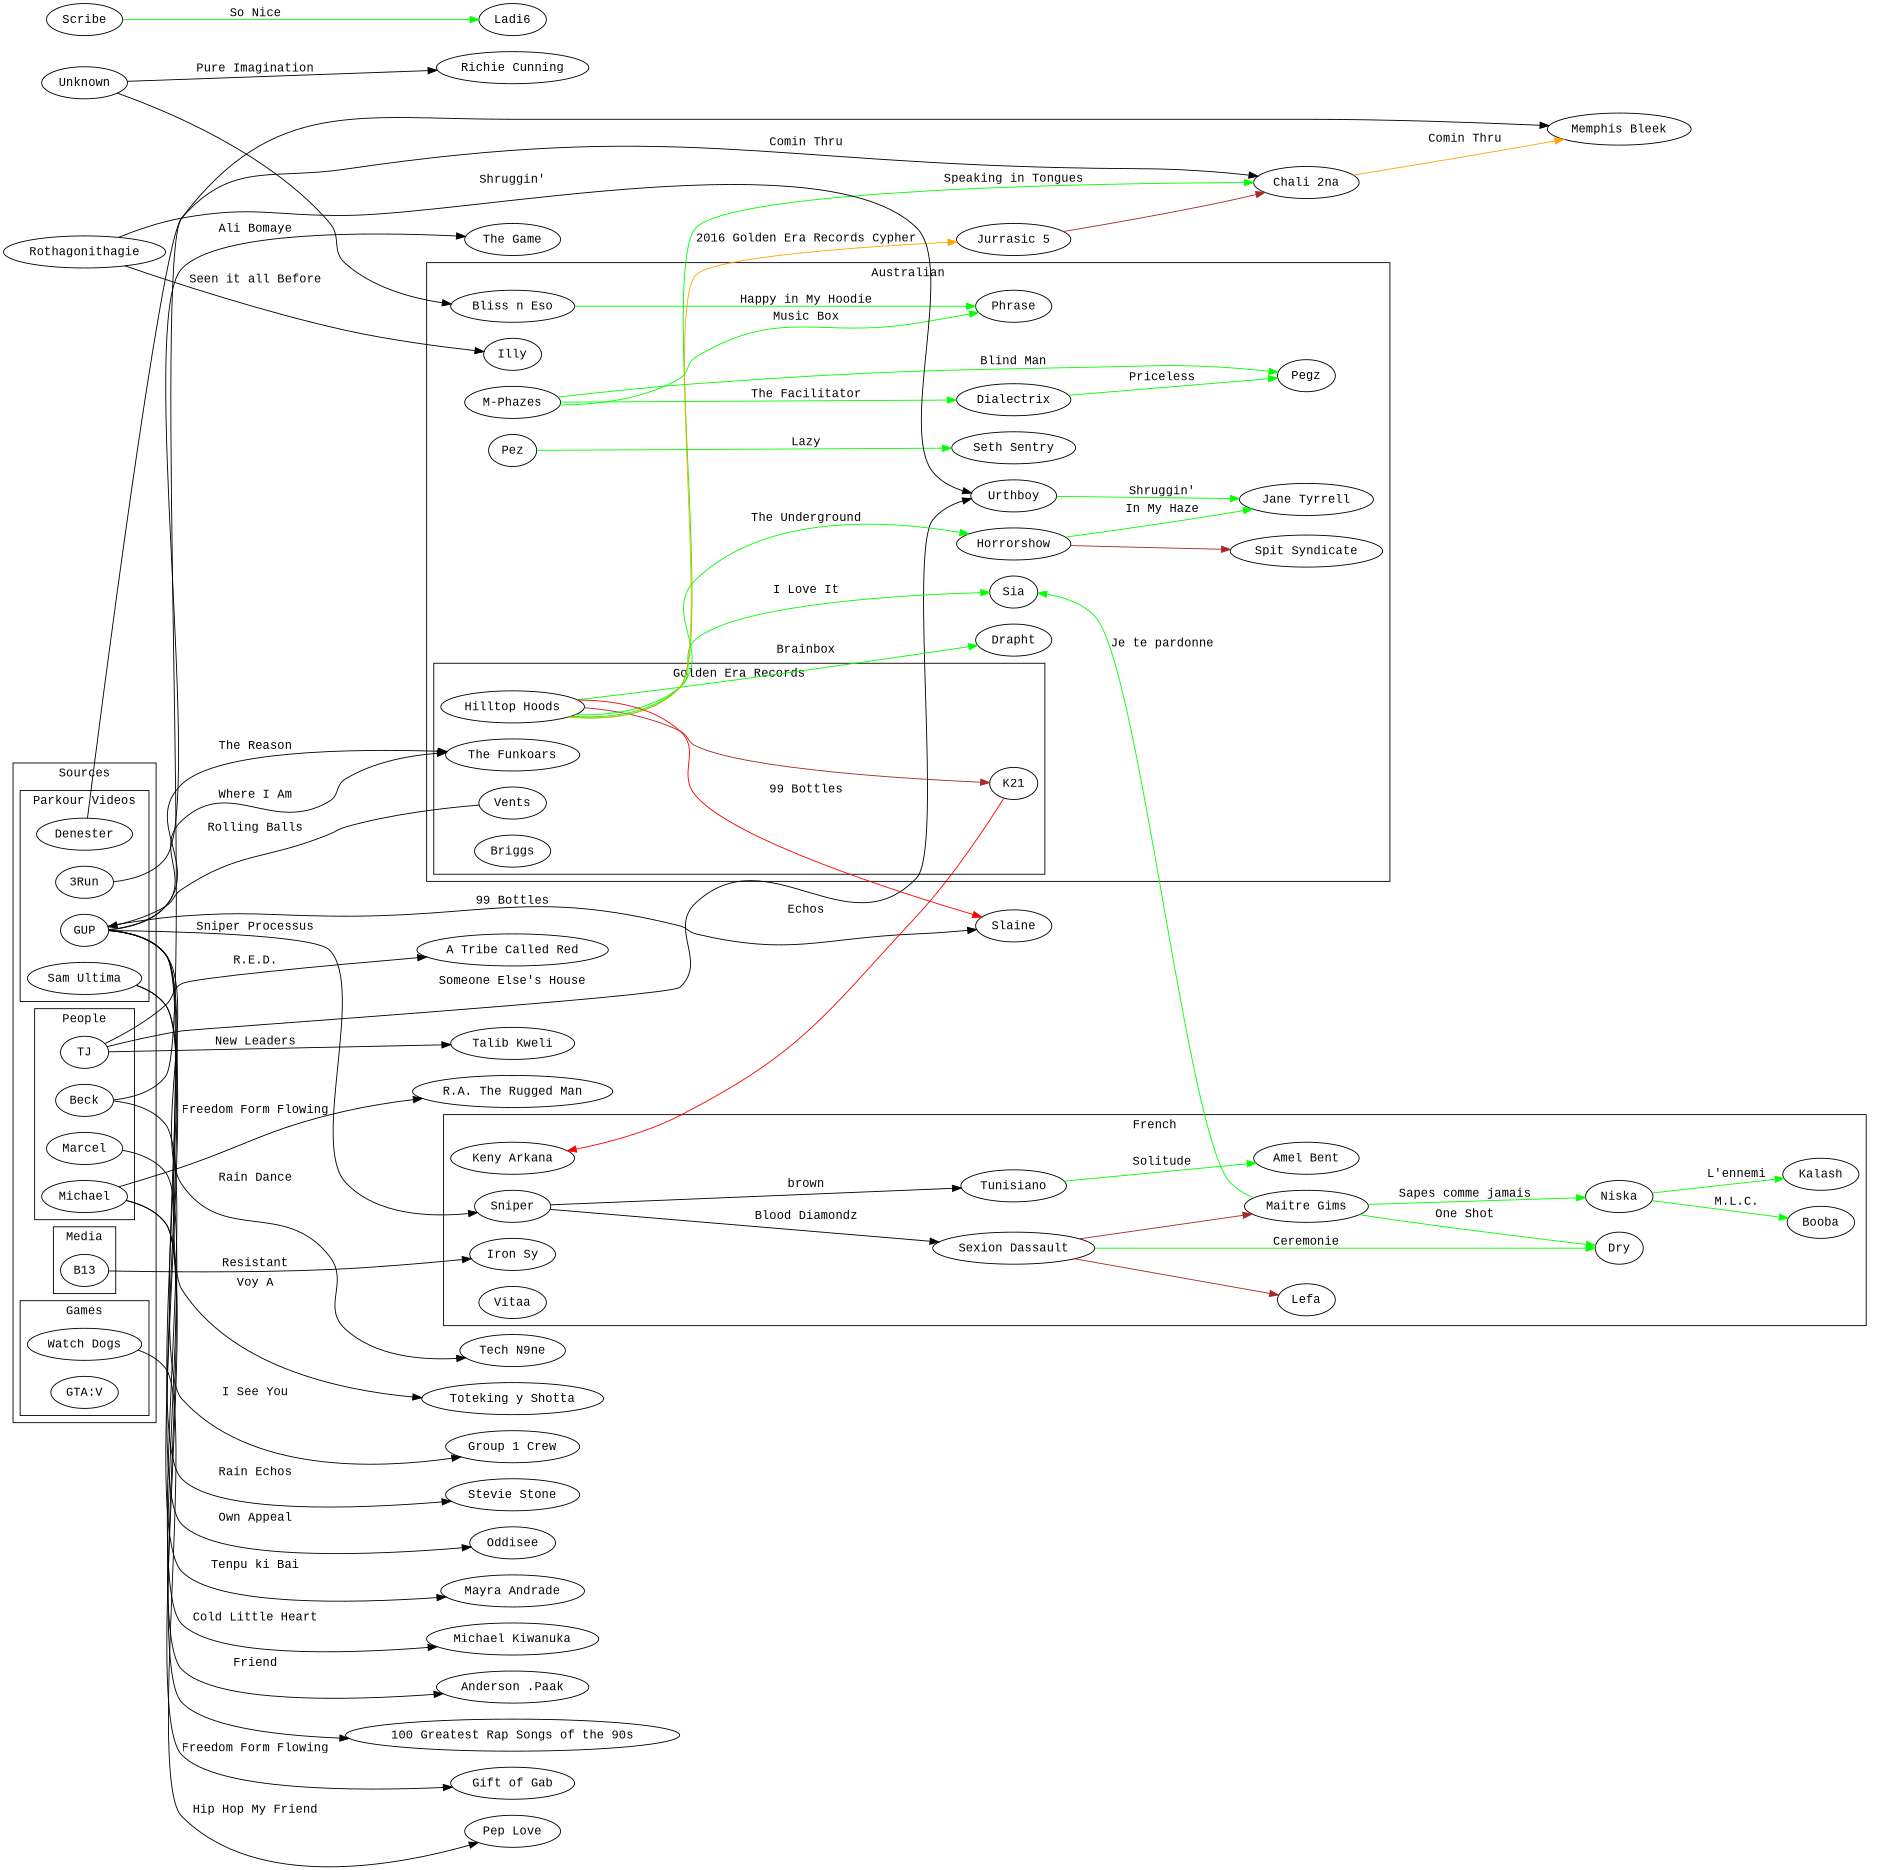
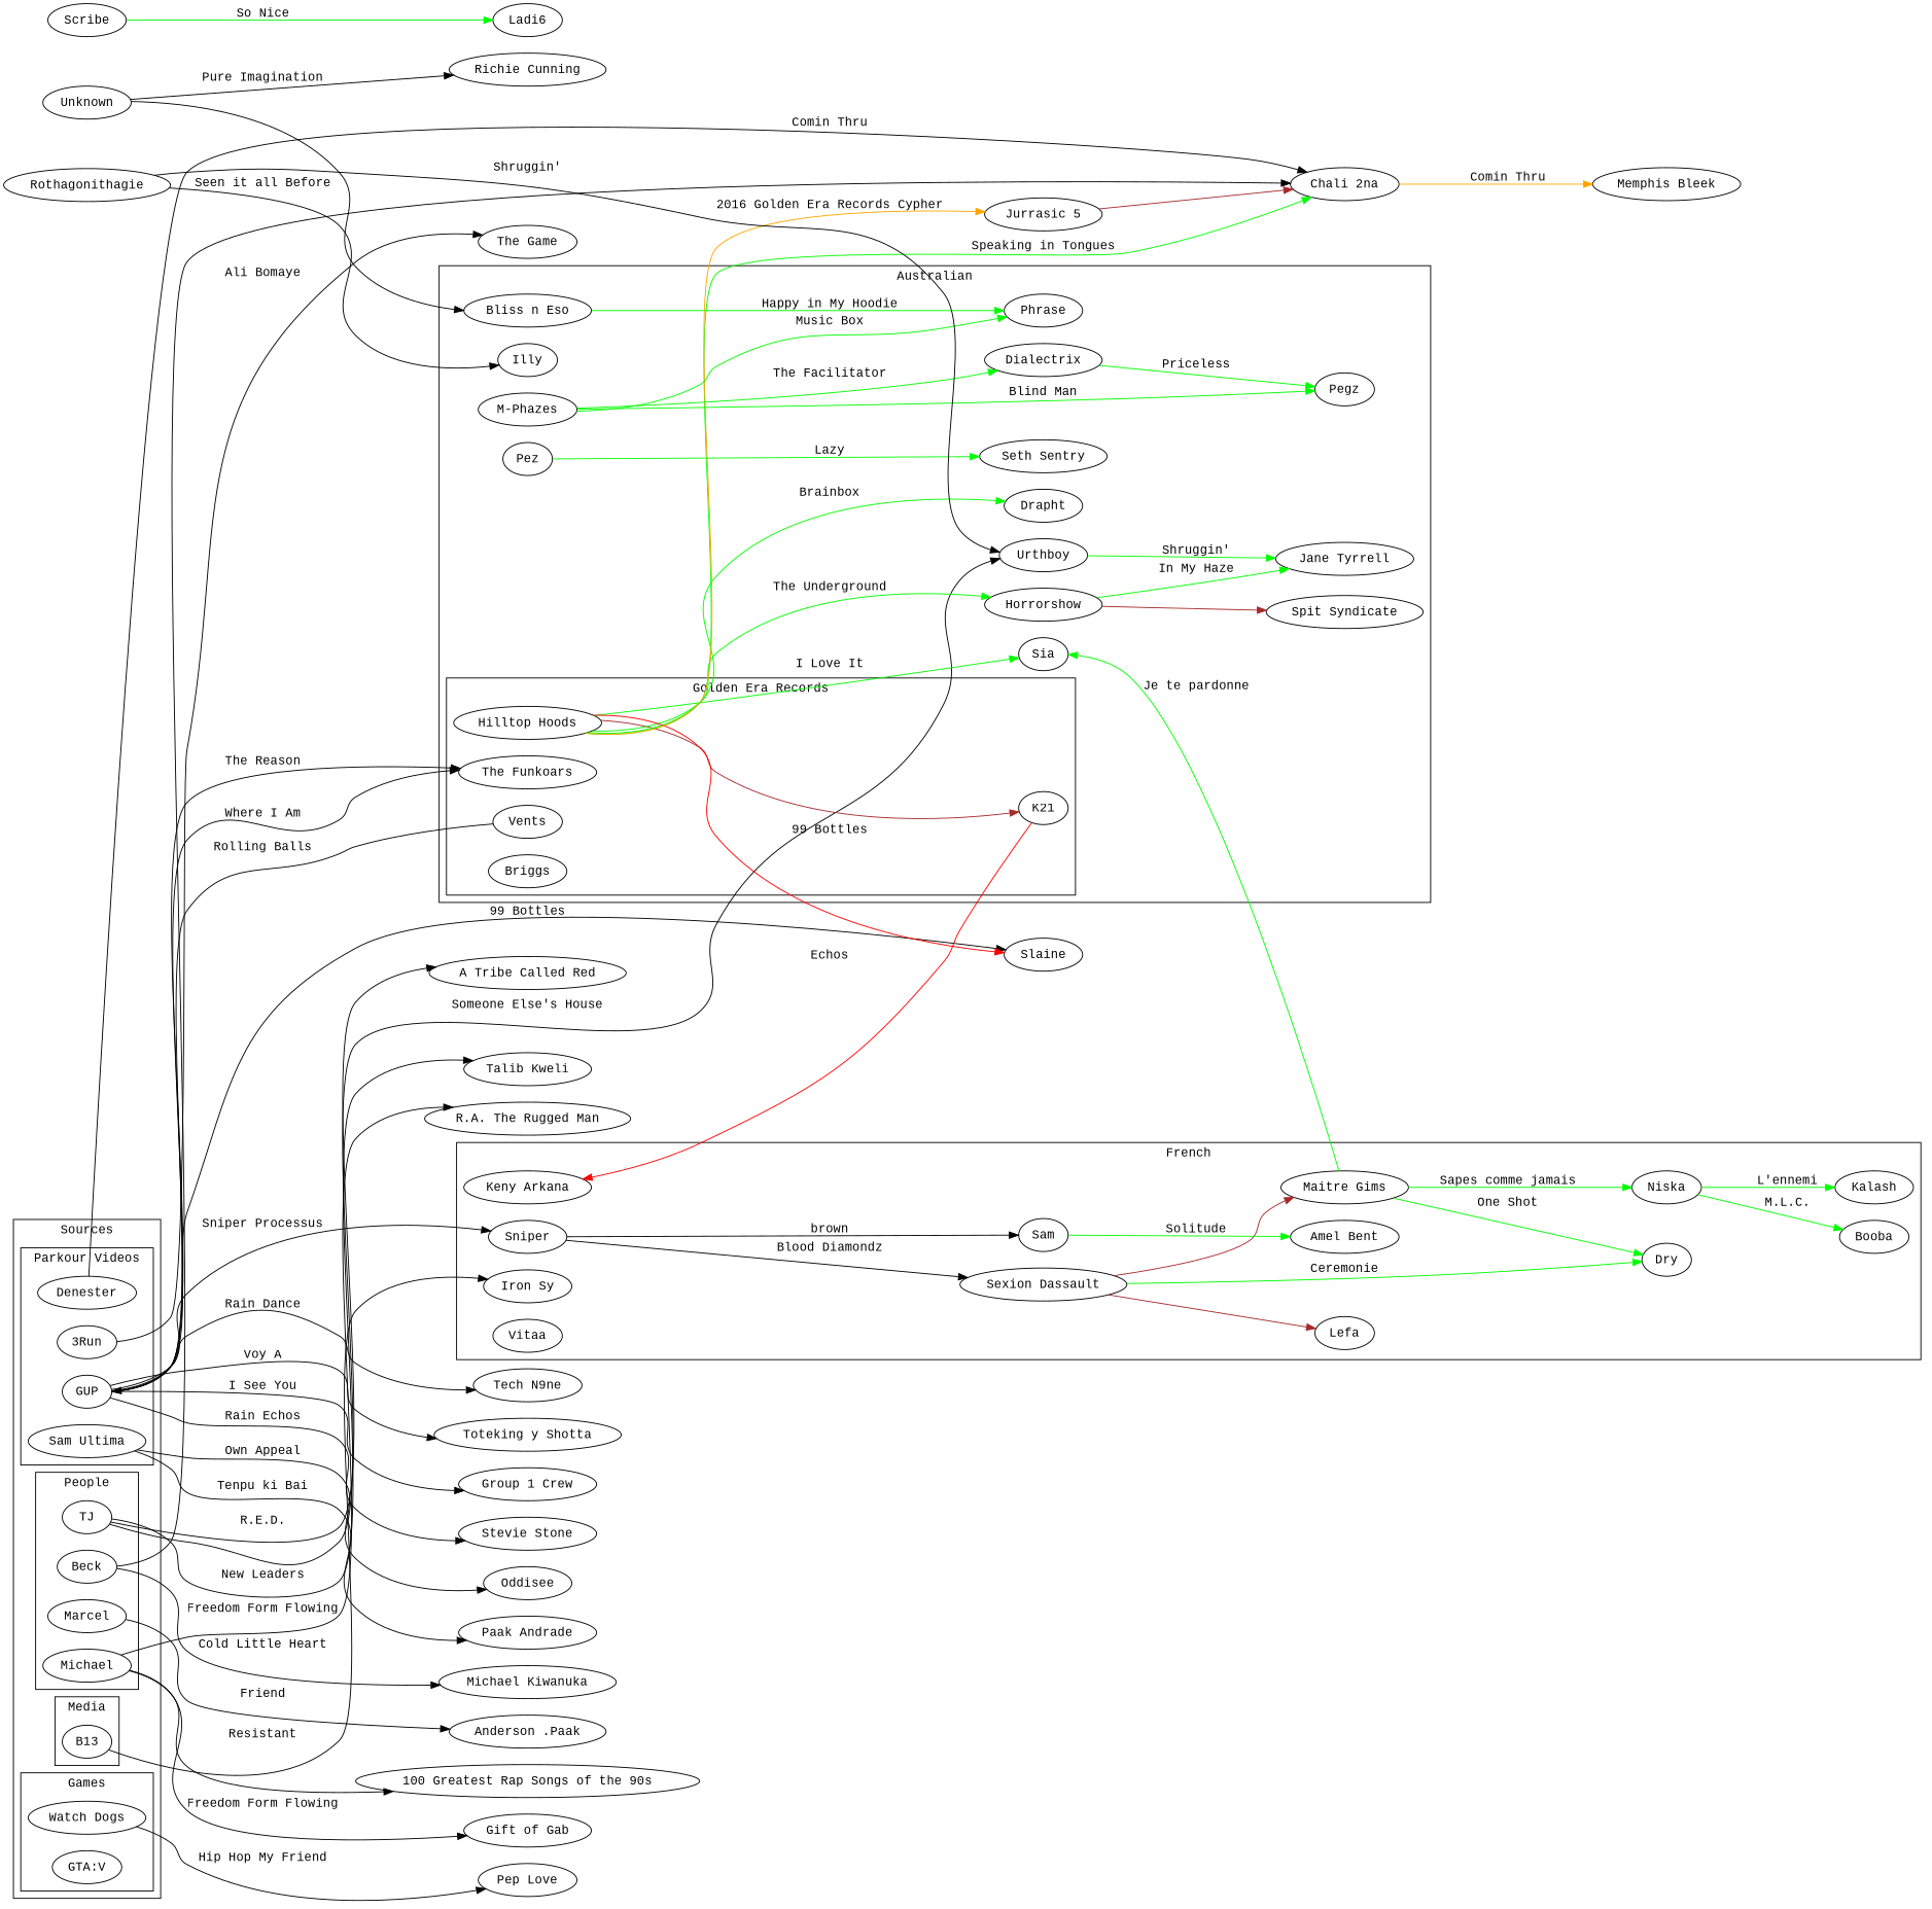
  digraph {
    fontname="Liberation Mono"
    rankdir=LR
    node [fontname="Liberation Mono"]
    edge [fontname="Liberation Mono"]
    "3Run"
    Denester
    GUP
    "Sam Ultima"
    Beck
    Marcel
    Michael
    TJ
    B13
    "Watch Dogs"
    "GTA:V"
    "Hilltop Hoods"
    K21
    "The Funkoars"
    Vents
    Briggs
    "Bliss n Eso"
    Phrase
    Dialectrix
    Pegz
    Drapht
    Horrorshow
    Sia
    "Jane Tyrrell"
    "Spit Syndicate"
    "M-Phazes"
    Pez
    "Seth Sentry"
    Urthboy
    Illy
    Dry
    "Keny Arkana"
    "Maitre Gims"
    Niska
    Booba
    Kalash
    "Sexion Dassault"
    Lefa
    Sniper
-   Tunisiano
+   Tunisiano [label=Sam]
    "Amel Bent"
    "Iron Sy"
    Vitaa
    "The Game"
    "Chali 2na"
    Slaine
    "Group 1 Crew"
    "Stevie Stone"
    "Tech N9ne"
    "Toteking y Shotta"
-   "Mayra Andrade"
+   "Mayra Andrade" [label="Paak Andrade"]
    Oddisee
    "Memphis Bleek"
    "Michael Kiwanuka"
    "Anderson .Paak"
    "100 Greatest Rap Songs of the 90s"
    "Gift of Gab"
    "R.A. The Rugged Man"
    "A Tribe Called Red"
    "Talib Kweli"
    "Pep Love"
    "Jurrasic 5"
    Scribe
    Ladi6
    Rothagonithagie
    Unknown
    "Richie Cunning"
    subgraph cluster_1 {
      label=Sources
      subgraph cluster_2 {
        label="Parkour Videos"
        "3Run"
        Denester
        GUP
        "Sam Ultima"
      }
      subgraph cluster_3 {
        label=People
        Beck
        Marcel
        Michael
        TJ
      }
      subgraph cluster_4 {
        label=Media
        B13
      }
      subgraph cluster_5 {
        label=Games
        "Watch Dogs"
        "GTA:V"
      }
    }
    subgraph cluster_6 {
      label=Australian
      "Bliss n Eso"
      Phrase
      Dialectrix
      Pegz
      Drapht
      Horrorshow
      Sia
      "Jane Tyrrell"
      "Spit Syndicate"
      "M-Phazes"
      Pez
      "Seth Sentry"
      Urthboy
      Illy
      subgraph cluster_7 {
        label="Golden Era Records"
        "Hilltop Hoods"
        K21
        "The Funkoars"
        Vents
        Briggs
      }
    }
    subgraph cluster_8 {
      label=French
      Dry
      "Keny Arkana"
      "Maitre Gims"
      Niska
      Booba
      Kalash
      "Sexion Dassault"
      Lefa
      Sniper
      Tunisiano
      "Amel Bent"
      "Iron Sy"
      Vitaa
    }
    "3Run" -> "The Game" [label="Ali Bomaye"]
    Denester -> "Chali 2na" [label="Comin Thru"]
    GUP -> "The Funkoars" [label="The Reason"]
    GUP -> "The Funkoars" [label="Where I Am"]
    GUP -> Sniper [label="Sniper Processus"]
    GUP -> Slaine [label="99 Bottles"]
    GUP -> "Group 1 Crew" [label="I See You"]
    GUP -> "Stevie Stone" [label="Rain Echos"]
    GUP -> "Tech N9ne" [label="Rain Dance"]
    GUP -> "Toteking y Shotta" [label="Voy A"]
    "Sam Ultima" -> "Mayra Andrade" [label="Tenpu ki Bai"]
    "Sam Ultima" -> Oddisee [label="Own Appeal"]
-   Beck -> "Memphis Bleek"
+   Beck -> "Chali 2na"
    Beck -> "Michael Kiwanuka" [label="Cold Little Heart"]
    Marcel -> "Anderson .Paak" [label=Friend]
    Michael -> "100 Greatest Rap Songs of the 90s"
    Michael -> "Gift of Gab" [label="Freedom Form Flowing"]
    Michael -> "R.A. The Rugged Man" [label="Freedom Form Flowing"]
    TJ -> Urthboy [label="Someone Else's House"]
    TJ -> "A Tribe Called Red" [label="R.E.D."]
    TJ -> "Talib Kweli" [label="New Leaders"]
    B13 -> "Iron Sy" [label=Resistant]
    "Watch Dogs" -> "Pep Love" [label="Hip Hop My Friend"]
    "Hilltop Hoods" -> K21 [color=brown]
    "Hilltop Hoods" -> Drapht [color=green label=Brainbox]
    "Hilltop Hoods" -> Horrorshow [color=green label="The Underground"]
    "Hilltop Hoods" -> Sia [color=green label="I Love It"]
    "Hilltop Hoods" -> "Chali 2na" [color=green label="Speaking in Tongues"]
    "Hilltop Hoods" -> Slaine [color=red label="99 Bottles"]
    "Hilltop Hoods" -> "Jurrasic 5" [color=orange label="2016 Golden Era Records Cypher"]
    K21 -> "Keny Arkana" [color=red label=Echos]
    Vents -> GUP [label="Rolling Balls"]
    "Bliss n Eso" -> Phrase [color=green label="Happy in My Hoodie"]
    Dialectrix -> Pegz [color=green label=Priceless]
    Horrorshow -> "Jane Tyrrell" [color=green label="In My Haze"]
    Horrorshow -> "Spit Syndicate" [color=brown]
    "M-Phazes" -> Phrase [color=green label="Music Box"]
    "M-Phazes" -> Dialectrix [color=green label="The Facilitator"]
    "M-Phazes" -> Pegz [color=green label="Blind Man"]
    Pez -> "Seth Sentry" [color=green label=Lazy]
    Urthboy -> "Jane Tyrrell" [color=green label="Shruggin'"]
    "Maitre Gims" -> Sia [color=green label="Je te pardonne"]
    "Maitre Gims" -> Dry [color=green label="One Shot"]
    "Maitre Gims" -> Niska [color=green label="Sapes comme jamais"]
    Niska -> Booba [color=green label="M.L.C."]
    Niska -> Kalash [color=green label="L'ennemi"]
    "Sexion Dassault" -> Dry [color=green label=Ceremonie]
    "Sexion Dassault" -> "Maitre Gims" [color=brown]
    "Sexion Dassault" -> Lefa [color=brown]
    Sniper -> "Sexion Dassault" [label="Blood Diamondz"]
    Sniper -> Tunisiano [label=brown]
    Tunisiano -> "Amel Bent" [color=green label=Solitude]
    "Chali 2na" -> "Memphis Bleek" [color=orange label="Comin Thru"]
    "Jurrasic 5" -> "Chali 2na" [color=brown]
    Scribe -> Ladi6 [color=green label="So Nice"]
    Rothagonithagie -> Urthboy [label="Shruggin'"]
    Rothagonithagie -> Illy [label="Seen it all Before"]
    Unknown -> "Bliss n Eso"
    Unknown -> "Richie Cunning" [label="Pure Imagination"]
  }
